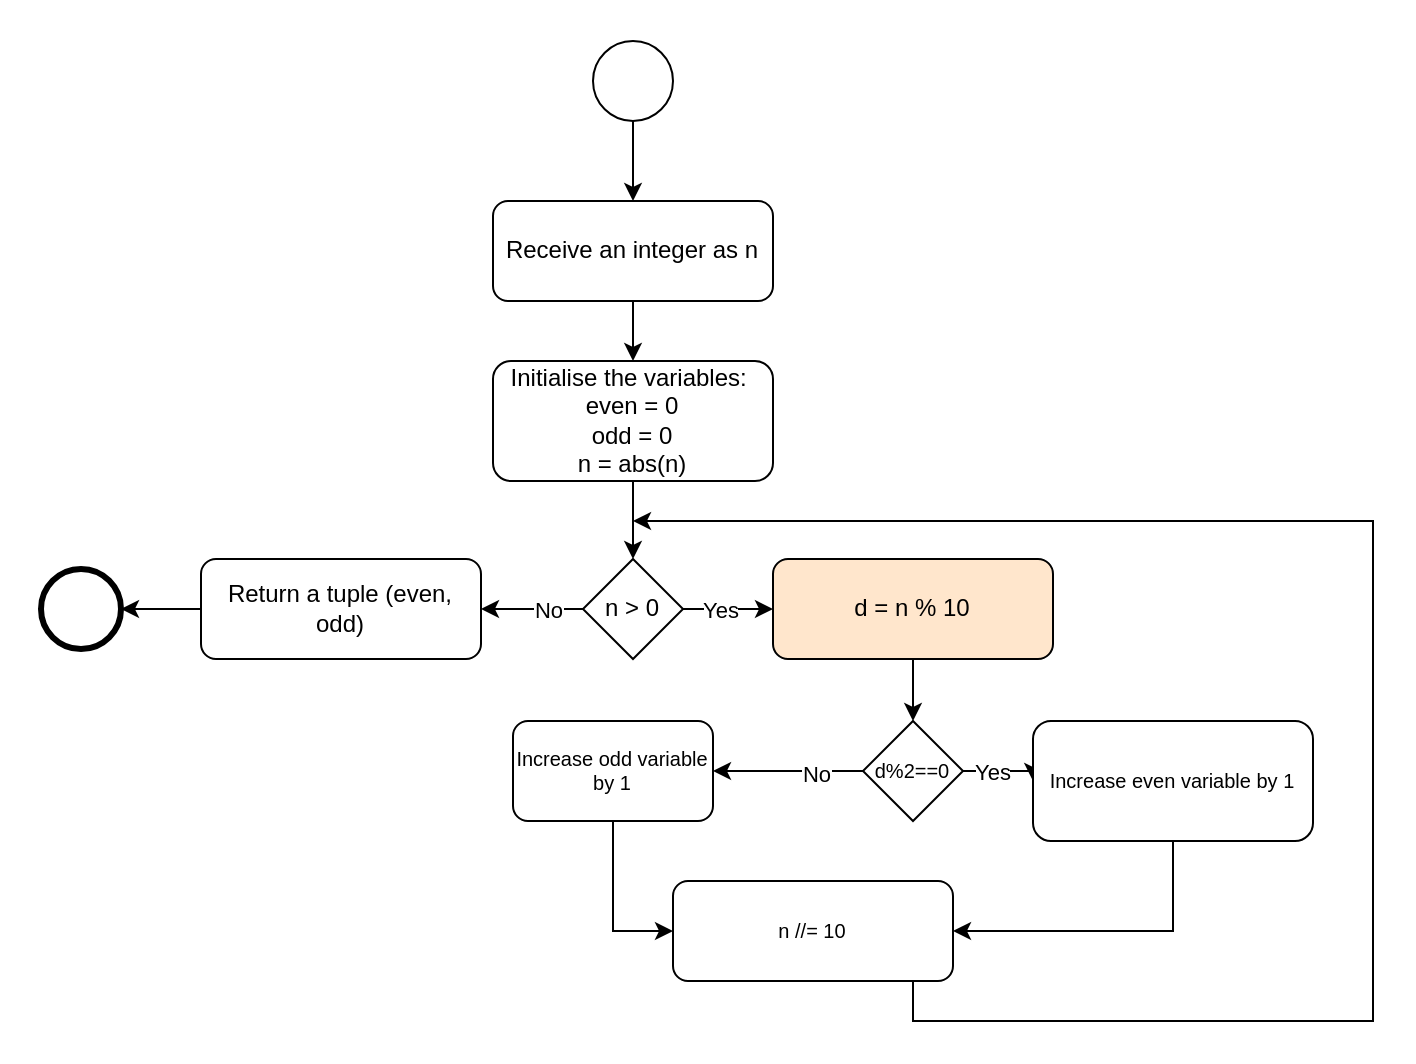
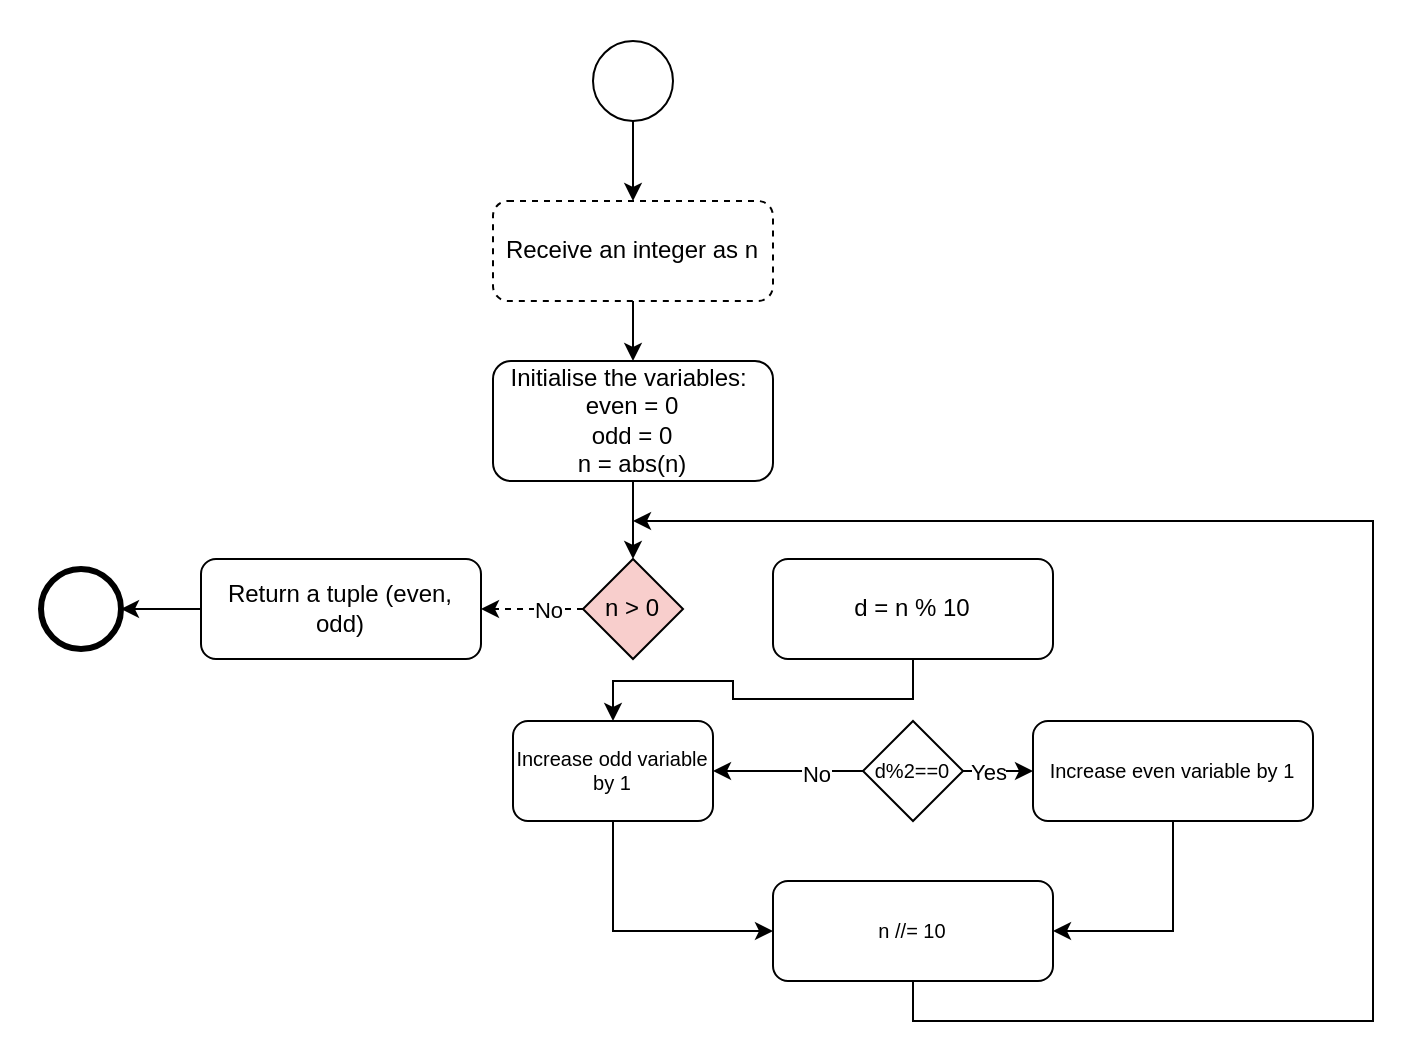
  <mxCell id="0" />
  <mxCell id="1" parent="0" />
  <mxCell id="2" value="" style="ellipse;whiteSpace=wrap;html=1;aspect=fixed;" parent="1" vertex="1"><mxGeometry x="296" y="20" width="40" height="40" as="geometry" /></mxCell>
- <mxCell id="3" value="Receive an integer as n" style="rounded=1;whiteSpace=wrap;html=1;" parent="1" vertex="1"><mxGeometry x="246" y="100" width="140" height="50" as="geometry" /></mxCell>
+ <mxCell id="3" value="Receive an integer as n" style="rounded=1;whiteSpace=wrap;html=1;dashed=1;" parent="1" vertex="1"><mxGeometry x="246" y="100" width="140" height="50" as="geometry" /></mxCell>
  <mxCell id="4" style="edgeStyle=orthogonalEdgeStyle;rounded=0;orthogonalLoop=1;jettySize=auto;html=1;exitX=0.5;exitY=1;exitDx=0;exitDy=0;entryX=0.5;entryY=0;entryDx=0;entryDy=0;" edge="1" parent="1" source="5" target="17"><mxGeometry relative="1" as="geometry"><mxPoint x="316" y="268" as="targetPoint" /></mxGeometry></mxCell>
  <mxCell id="5" value="Initialise the variables:&amp;nbsp;&lt;div&gt;even = 0&lt;div&gt;odd = 0&lt;/div&gt;&lt;div&gt;n = abs(n)&lt;/div&gt;&lt;/div&gt;" style="rounded=1;whiteSpace=wrap;html=1;fontSize=12;" parent="1" vertex="1"><mxGeometry x="246" y="180" width="140" height="60" as="geometry" /></mxCell>
  <mxCell id="6" value="Return a tuple (even, odd)" style="rounded=1;whiteSpace=wrap;html=1;" parent="1" vertex="1"><mxGeometry x="100" y="279" width="140" height="50" as="geometry" /></mxCell>
  <mxCell id="7" value="" style="ellipse;whiteSpace=wrap;html=1;aspect=fixed;strokeWidth=3;" parent="1" vertex="1"><mxGeometry x="20" y="284" width="40" height="40" as="geometry" /></mxCell>
  <mxCell id="8" value="" style="endArrow=classic;html=1;rounded=0;exitX=0.5;exitY=1;exitDx=0;exitDy=0;entryX=0.5;entryY=0;entryDx=0;entryDy=0;" parent="1" source="2" target="3" edge="1"><mxGeometry width="50" height="50" relative="1" as="geometry"><mxPoint x="406" y="270" as="sourcePoint" /><mxPoint x="456" y="220" as="targetPoint" /></mxGeometry></mxCell>
  <mxCell id="9" value="" style="endArrow=classic;html=1;rounded=0;exitX=0.5;exitY=1;exitDx=0;exitDy=0;entryX=0.5;entryY=0;entryDx=0;entryDy=0;" parent="1" source="3" target="5" edge="1"><mxGeometry width="50" height="50" relative="1" as="geometry"><mxPoint x="326" y="70" as="sourcePoint" /><mxPoint x="326" y="110" as="targetPoint" /></mxGeometry></mxCell>
- <mxCell id="10" value="" style="endArrow=classic;html=1;rounded=0;exitX=0;exitY=0.5;exitDx=0;exitDy=0;entryX=1;entryY=0.5;entryDx=0;entryDy=0;" parent="1" source="17" target="6" edge="1"><mxGeometry width="50" height="50" relative="1" as="geometry"><mxPoint x="206" y="249" as="sourcePoint" /><mxPoint x="216" y="209" as="targetPoint" /></mxGeometry></mxCell>
+ <mxCell id="10" value="" style="endArrow=classic;html=1;rounded=0;exitX=0;exitY=0.5;exitDx=0;exitDy=0;entryX=1;entryY=0.5;entryDx=0;entryDy=0;dashed=1;" parent="1" source="17" target="6" edge="1"><mxGeometry width="50" height="50" relative="1" as="geometry"><mxPoint x="206" y="249" as="sourcePoint" /><mxPoint x="216" y="209" as="targetPoint" /></mxGeometry></mxCell>
  <mxCell id="11" value="No" style="edgeLabel;html=1;align=center;verticalAlign=middle;resizable=0;points=[];" vertex="1" connectable="0" parent="10"><mxGeometry x="-0.371" relative="1" as="geometry"><mxPoint x="-2" as="offset" /></mxGeometry></mxCell>
  <mxCell id="12" value="" style="endArrow=classic;html=1;rounded=0;exitX=0;exitY=0.5;exitDx=0;exitDy=0;entryX=1;entryY=0.5;entryDx=0;entryDy=0;" parent="1" source="6" target="7" edge="1"><mxGeometry width="50" height="50" relative="1" as="geometry"><mxPoint x="180" y="259" as="sourcePoint" /><mxPoint x="180" y="289" as="targetPoint" /></mxGeometry></mxCell>
- <mxCell id="13" style="edgeStyle=orthogonalEdgeStyle;rounded=0;orthogonalLoop=1;jettySize=auto;html=1;exitX=0.5;exitY=1;exitDx=0;exitDy=0;entryX=0.5;entryY=0;entryDx=0;entryDy=0;" edge="1" parent="1" source="14" target="22"><mxGeometry relative="1" as="geometry" /></mxCell>
- <mxCell id="14" value="d = n % 10" style="rounded=1;whiteSpace=wrap;html=1;fontSize=12;fillColor=#ffe6cc;" vertex="1" parent="1"><mxGeometry x="386" y="279" width="140" height="50" as="geometry" /></mxCell>
- <mxCell id="15" style="edgeStyle=orthogonalEdgeStyle;rounded=0;orthogonalLoop=1;jettySize=auto;html=1;exitX=1;exitY=0.5;exitDx=0;exitDy=0;entryX=0;entryY=0.5;entryDx=0;entryDy=0;" edge="1" parent="1" source="17" target="14"><mxGeometry relative="1" as="geometry" /></mxCell>
- <mxCell id="16" value="Yes" style="edgeLabel;html=1;align=center;verticalAlign=middle;resizable=0;points=[];" vertex="1" connectable="0" parent="15"><mxGeometry x="0.009" y="-2" relative="1" as="geometry"><mxPoint x="-5" y="-2" as="offset" /></mxGeometry></mxCell>
- <mxCell id="17" value="n &amp;gt; 0" style="rhombus;whiteSpace=wrap;html=1;" vertex="1" parent="1"><mxGeometry x="291" y="279" width="50" height="50" as="geometry" /></mxCell>
+ <mxCell id="13" style="edgeStyle=orthogonalEdgeStyle;rounded=0;orthogonalLoop=1;jettySize=auto;html=1;exitX=0.5;exitY=1;exitDx=0;exitDy=0;" edge="1" parent="1" source="14" target="24"><mxGeometry relative="1" as="geometry" /></mxCell>
+ <mxCell id="14" value="d = n % 10" style="rounded=1;whiteSpace=wrap;html=1;fontSize=12;" vertex="1" parent="1"><mxGeometry x="386" y="279" width="140" height="50" as="geometry" /></mxCell>
+ <mxCell id="17" value="n &amp;gt; 0" style="rhombus;whiteSpace=wrap;html=1;fillColor=#f8cecc;" vertex="1" parent="1"><mxGeometry x="291" y="279" width="50" height="50" as="geometry" /></mxCell>
  <mxCell id="18" style="edgeStyle=orthogonalEdgeStyle;rounded=0;orthogonalLoop=1;jettySize=auto;html=1;exitX=0;exitY=0.5;exitDx=0;exitDy=0;entryX=1;entryY=0.5;entryDx=0;entryDy=0;" edge="1" parent="1" source="22" target="24"><mxGeometry relative="1" as="geometry" /></mxCell>
  <mxCell id="19" value="No" style="edgeLabel;html=1;align=center;verticalAlign=middle;resizable=0;points=[];" vertex="1" connectable="0" parent="18"><mxGeometry x="-0.459" y="1" relative="1" as="geometry"><mxPoint x="-4" as="offset" /></mxGeometry></mxCell>
  <mxCell id="20" style="edgeStyle=orthogonalEdgeStyle;rounded=0;orthogonalLoop=1;jettySize=auto;html=1;exitX=1;exitY=0.5;exitDx=0;exitDy=0;entryX=0;entryY=0.5;entryDx=0;entryDy=0;" edge="1" parent="1" source="22" target="26"><mxGeometry relative="1" as="geometry" /></mxCell>
  <mxCell id="21" value="Yes" style="edgeLabel;html=1;align=center;verticalAlign=middle;resizable=0;points=[];" vertex="1" connectable="0" parent="20"><mxGeometry x="-0.189" relative="1" as="geometry"><mxPoint x="-2" as="offset" /></mxGeometry></mxCell>
  <mxCell id="22" value="d%2==0" style="rhombus;whiteSpace=wrap;html=1;fontSize=10;" vertex="1" parent="1"><mxGeometry x="431" y="360" width="50" height="50" as="geometry" /></mxCell>
  <mxCell id="23" style="edgeStyle=orthogonalEdgeStyle;rounded=0;orthogonalLoop=1;jettySize=auto;html=1;exitX=0.5;exitY=1;exitDx=0;exitDy=0;entryX=0;entryY=0.5;entryDx=0;entryDy=0;" edge="1" parent="1" source="24" target="28"><mxGeometry relative="1" as="geometry" /></mxCell>
  <mxCell id="24" value="Increase odd variable by 1" style="rounded=1;whiteSpace=wrap;html=1;fontSize=10;" vertex="1" parent="1"><mxGeometry x="256" y="360" width="100" height="50" as="geometry" /></mxCell>
  <mxCell id="25" style="edgeStyle=orthogonalEdgeStyle;rounded=0;orthogonalLoop=1;jettySize=auto;html=1;exitX=0.5;exitY=1;exitDx=0;exitDy=0;entryX=1;entryY=0.5;entryDx=0;entryDy=0;" edge="1" parent="1" source="26" target="28"><mxGeometry relative="1" as="geometry" /></mxCell>
- <mxCell id="26" value="Increase even variable by 1" style="rounded=1;whiteSpace=wrap;html=1;fontSize=10;" vertex="1" parent="1"><mxGeometry x="516" y="360" width="140" height="60" as="geometry" /></mxCell>
+ <mxCell id="26" value="Increase even variable by 1" style="rounded=1;whiteSpace=wrap;html=1;fontSize=10;" vertex="1" parent="1"><mxGeometry x="516" y="360" width="140" height="50" as="geometry" /></mxCell>
  <mxCell id="27" style="edgeStyle=orthogonalEdgeStyle;rounded=0;orthogonalLoop=1;jettySize=auto;html=1;exitX=0.5;exitY=1;exitDx=0;exitDy=0;" edge="1" parent="1" source="28"><mxGeometry relative="1" as="geometry"><mxPoint x="316" y="260" as="targetPoint" /><Array as="points"><mxPoint x="456" y="510" /><mxPoint x="686" y="510" /><mxPoint x="686" y="260" /></Array></mxGeometry></mxCell>
- <mxCell id="28" value="n //= 10" style="rounded=1;whiteSpace=wrap;html=1;fontSize=10;" vertex="1" parent="1"><mxGeometry x="336" y="440" width="140" height="50" as="geometry" /></mxCell>
+ <mxCell id="28" value="n //= 10" style="rounded=1;whiteSpace=wrap;html=1;fontSize=10;" vertex="1" parent="1"><mxGeometry x="386" y="440" width="140" height="50" as="geometry" /></mxCell>
